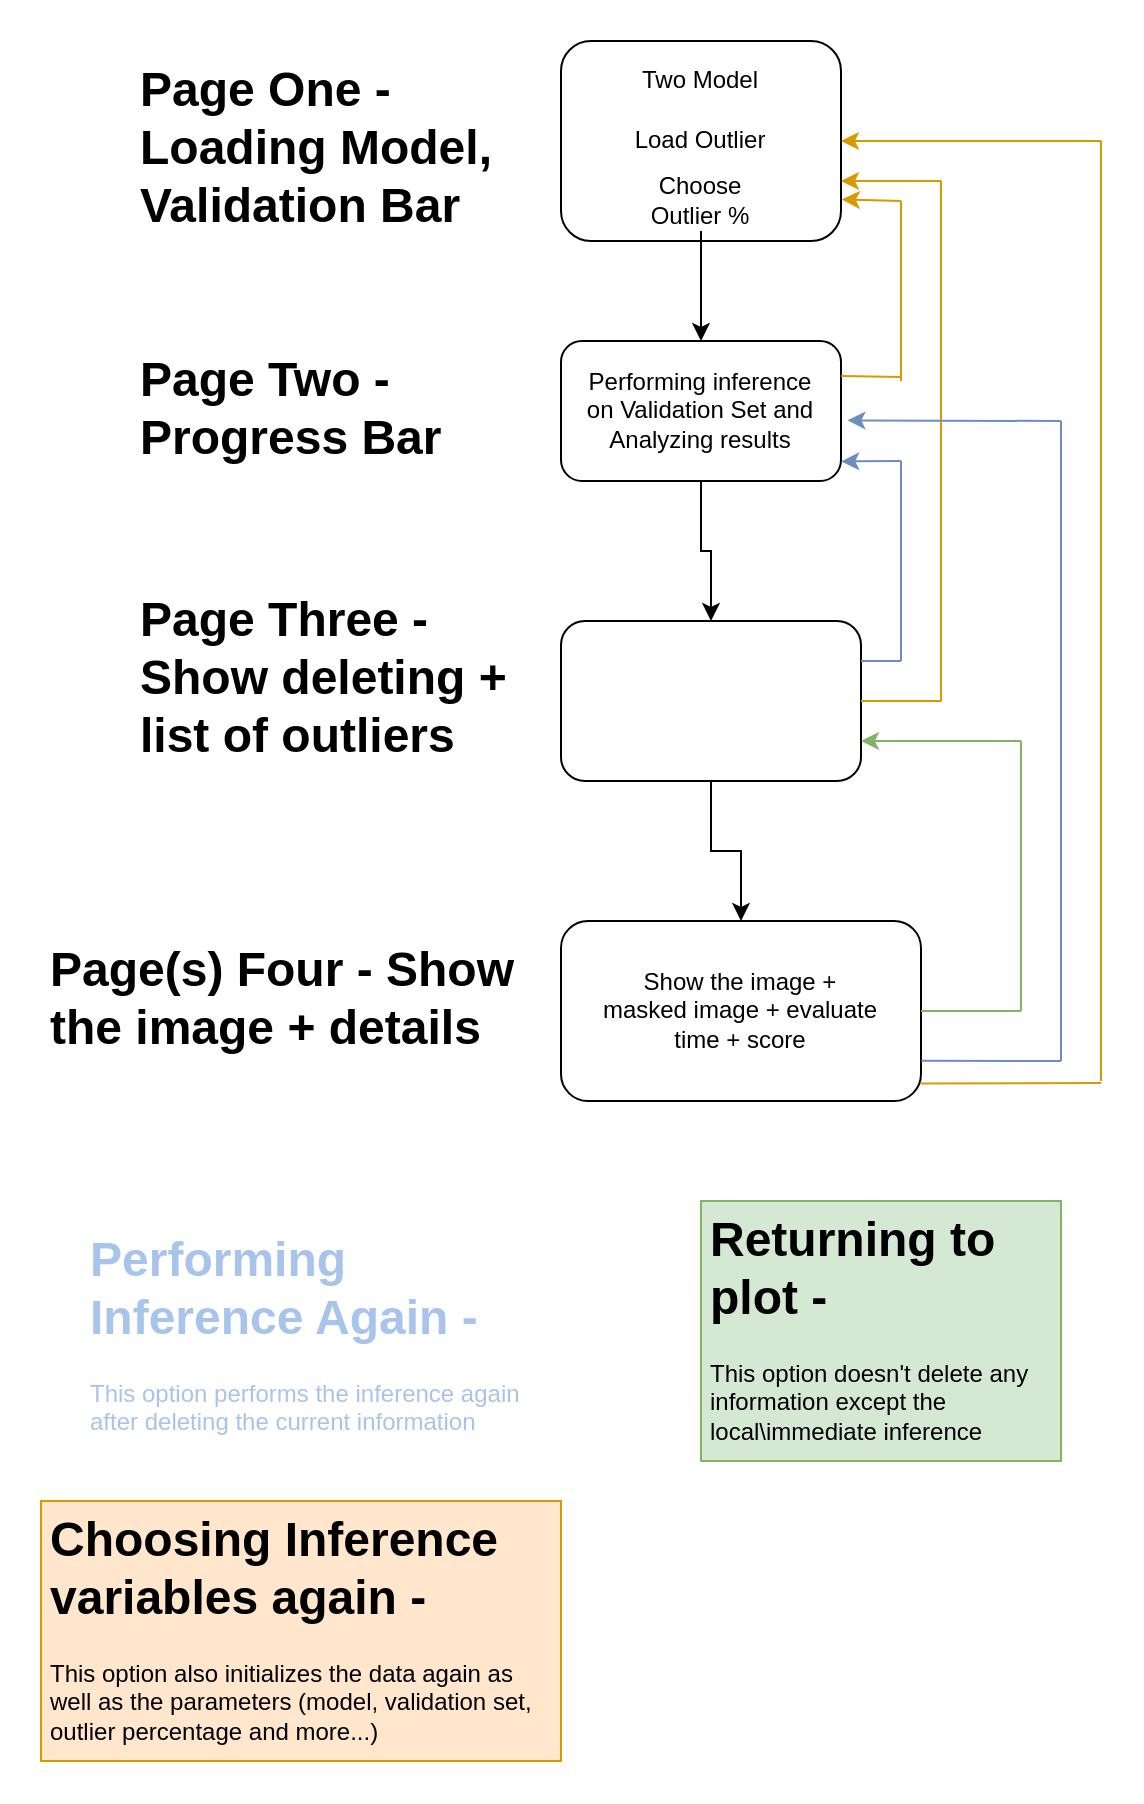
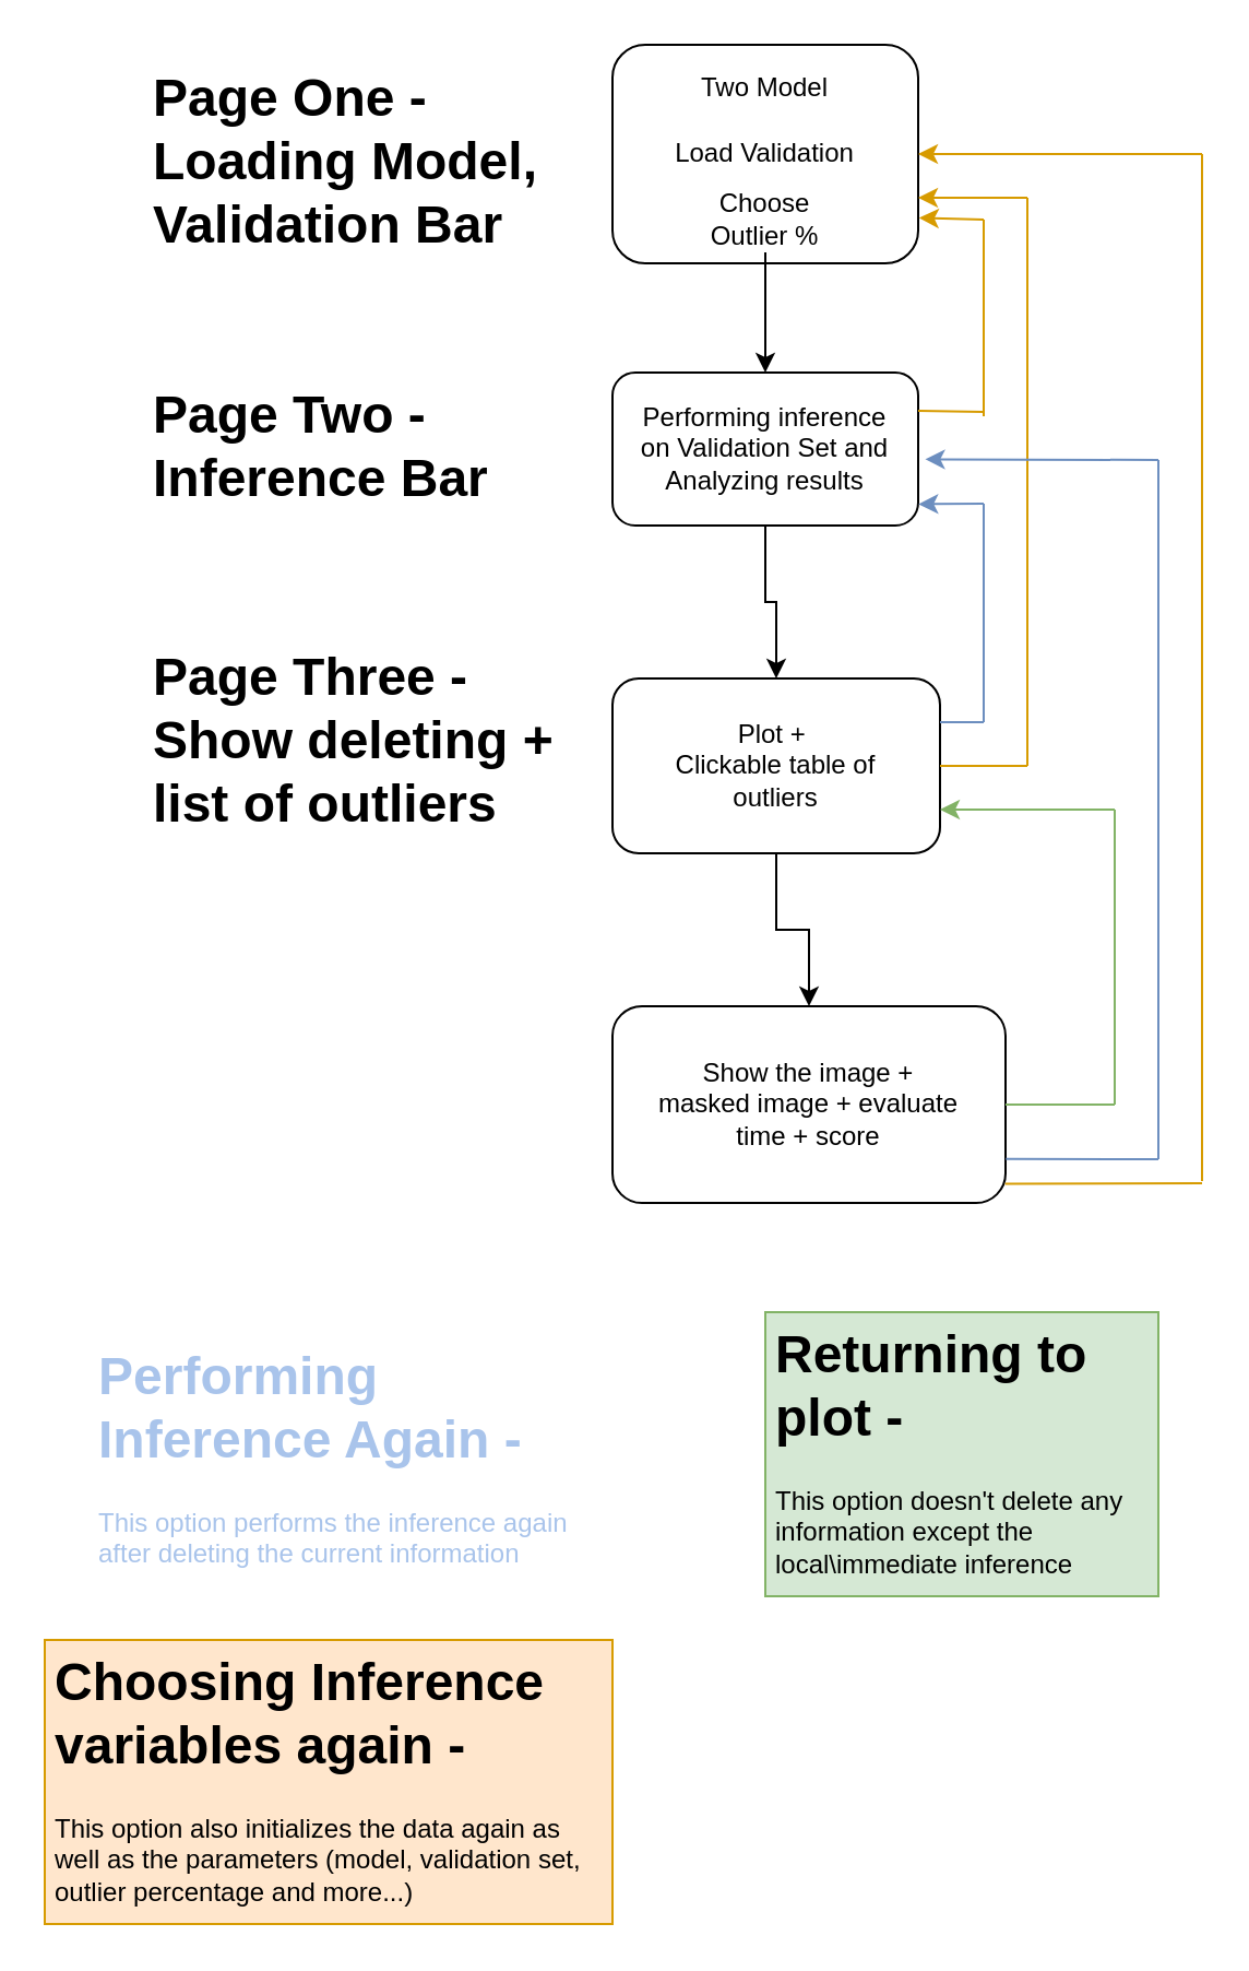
  <mxCell id="0" />
  <mxCell id="1" parent="0" />
  <mxCell id="2" value="" style="rounded=1;whiteSpace=wrap;html=1;" vertex="1" parent="1"><mxGeometry x="280" y="20" width="140" height="100" as="geometry" /></mxCell>
  <mxCell id="3" value="&lt;h1&gt;&lt;span&gt;Page One - Loading Model, Validation Bar&lt;/span&gt;&lt;br&gt;&lt;/h1&gt;" style="text;html=1;strokeColor=none;fillColor=none;spacing=5;spacingTop=-20;whiteSpace=wrap;overflow=hidden;rounded=0;" vertex="1" parent="1"><mxGeometry x="65" y="25" width="215" height="90" as="geometry" /></mxCell>
  <mxCell id="4" value="Two Model" style="text;html=1;strokeColor=none;fillColor=none;align=center;verticalAlign=middle;whiteSpace=wrap;rounded=0;" vertex="1" parent="1"><mxGeometry x="315" y="30" width="70" height="20" as="geometry" /></mxCell>
- <mxCell id="5" value="Load Outlier" style="text;html=1;strokeColor=none;fillColor=none;align=center;verticalAlign=middle;whiteSpace=wrap;rounded=0;" vertex="1" parent="1"><mxGeometry x="300" y="60" width="100" height="20" as="geometry" /></mxCell>
+ <mxCell id="5" value="Load Validation" style="text;html=1;strokeColor=none;fillColor=none;align=center;verticalAlign=middle;whiteSpace=wrap;rounded=0;" vertex="1" parent="1"><mxGeometry x="300" y="60" width="100" height="20" as="geometry" /></mxCell>
  <mxCell id="6" style="edgeStyle=orthogonalEdgeStyle;rounded=0;orthogonalLoop=1;jettySize=auto;html=1;exitX=0.5;exitY=1;exitDx=0;exitDy=0;entryX=0.5;entryY=0;entryDx=0;entryDy=0;" edge="1" parent="1" source="7" target="13"><mxGeometry relative="1" as="geometry" /></mxCell>
  <mxCell id="7" value="" style="rounded=1;whiteSpace=wrap;html=1;" vertex="1" parent="1"><mxGeometry x="280" y="170" width="140" height="70" as="geometry" /></mxCell>
- <mxCell id="8" value="&lt;h1&gt;Page Two - Progress Bar&lt;/h1&gt;" style="text;html=1;strokeColor=none;fillColor=none;spacing=5;spacingTop=-20;whiteSpace=wrap;overflow=hidden;rounded=0;" vertex="1" parent="1"><mxGeometry x="65" y="170" width="163" height="80" as="geometry" /></mxCell>
+ <mxCell id="8" value="&lt;h1&gt;Page Two - Inference Bar&lt;/h1&gt;" style="text;html=1;strokeColor=none;fillColor=none;spacing=5;spacingTop=-20;whiteSpace=wrap;overflow=hidden;rounded=0;" vertex="1" parent="1"><mxGeometry x="65" y="170" width="163" height="80" as="geometry" /></mxCell>
  <mxCell id="9" value="Performing inference on Validation Set and Analyzing results" style="text;html=1;strokeColor=none;fillColor=none;align=center;verticalAlign=middle;whiteSpace=wrap;rounded=0;" vertex="1" parent="1"><mxGeometry x="290" y="180" width="120" height="50" as="geometry" /></mxCell>
  <mxCell id="10" style="edgeStyle=orthogonalEdgeStyle;rounded=0;orthogonalLoop=1;jettySize=auto;html=1;entryX=0.5;entryY=0;entryDx=0;entryDy=0;" edge="1" parent="1" source="11" target="7"><mxGeometry relative="1" as="geometry" /></mxCell>
  <mxCell id="11" value="Choose Outlier %" style="text;html=1;strokeColor=none;fillColor=none;align=center;verticalAlign=middle;whiteSpace=wrap;rounded=0;" vertex="1" parent="1"><mxGeometry x="310" y="85" width="80" height="30" as="geometry" /></mxCell>
  <mxCell id="12" style="edgeStyle=orthogonalEdgeStyle;rounded=0;orthogonalLoop=1;jettySize=auto;html=1;exitX=0.5;exitY=1;exitDx=0;exitDy=0;entryX=0.5;entryY=0;entryDx=0;entryDy=0;" edge="1" parent="1" source="13" target="16"><mxGeometry relative="1" as="geometry" /></mxCell>
  <mxCell id="13" value="" style="rounded=1;whiteSpace=wrap;html=1;" vertex="1" parent="1"><mxGeometry x="280" y="310" width="150" height="80" as="geometry" /></mxCell>
  <mxCell id="14" value="&lt;h1&gt;Page Three - Show deleting + list of outliers&lt;/h1&gt;" style="text;html=1;strokeColor=none;fillColor=none;spacing=5;spacingTop=-20;whiteSpace=wrap;overflow=hidden;rounded=0;" vertex="1" parent="1"><mxGeometry x="65" y="290" width="200" height="100" as="geometry" /></mxCell>
+ <mxCell id="15" value="Plot +&amp;nbsp;&lt;br&gt;Clickable table of outliers" style="text;html=1;strokeColor=none;fillColor=none;align=center;verticalAlign=middle;whiteSpace=wrap;rounded=0;" vertex="1" parent="1"><mxGeometry x="290" y="325" width="130" height="50" as="geometry" /></mxCell>
  <mxCell id="16" value="" style="rounded=1;whiteSpace=wrap;html=1;" vertex="1" parent="1"><mxGeometry x="280" y="460" width="180" height="90" as="geometry" /></mxCell>
- <mxCell id="17" value="&lt;h1&gt;Page(s) Four - Show the image + details&lt;/h1&gt;" style="text;html=1;strokeColor=none;fillColor=none;spacing=5;spacingTop=-20;whiteSpace=wrap;overflow=hidden;rounded=0;" vertex="1" parent="1"><mxGeometry x="20" y="465" width="245" height="80" as="geometry" /></mxCell>
  <mxCell id="18" value="Show the image + masked image + evaluate time + score" style="text;html=1;strokeColor=none;fillColor=none;align=center;verticalAlign=middle;whiteSpace=wrap;rounded=0;" vertex="1" parent="1"><mxGeometry x="300" y="480" width="140" height="50" as="geometry" /></mxCell>
  <mxCell id="19" value="" style="endArrow=none;html=1;exitX=1;exitY=0.25;exitDx=0;exitDy=0;fillColor=#ffe6cc;strokeColor=#d79b00;" edge="1" parent="1" source="7"><mxGeometry width="50" height="50" relative="1" as="geometry"><mxPoint x="480" y="220" as="sourcePoint" /><mxPoint x="450" y="188" as="targetPoint" /></mxGeometry></mxCell>
  <mxCell id="20" value="" style="endArrow=none;html=1;fillColor=#ffe6cc;strokeColor=#d79b00;" edge="1" parent="1"><mxGeometry width="50" height="50" relative="1" as="geometry"><mxPoint x="450" y="190" as="sourcePoint" /><mxPoint x="450" y="100" as="targetPoint" /></mxGeometry></mxCell>
  <mxCell id="21" value="" style="endArrow=classic;html=1;entryX=1.003;entryY=0.792;entryDx=0;entryDy=0;entryPerimeter=0;fillColor=#ffe6cc;strokeColor=#d79b00;" edge="1" parent="1" target="2"><mxGeometry width="50" height="50" relative="1" as="geometry"><mxPoint x="450" y="100" as="sourcePoint" /><mxPoint x="550" y="40" as="targetPoint" /></mxGeometry></mxCell>
  <mxCell id="22" value="" style="endArrow=none;html=1;exitX=1;exitY=0.5;exitDx=0;exitDy=0;fillColor=#ffe6cc;strokeColor=#d79b00;" edge="1" parent="1" source="13"><mxGeometry width="50" height="50" relative="1" as="geometry"><mxPoint x="510" y="290" as="sourcePoint" /><mxPoint x="470" y="350" as="targetPoint" /></mxGeometry></mxCell>
  <mxCell id="23" value="" style="endArrow=none;html=1;fillColor=#ffe6cc;strokeColor=#d79b00;" edge="1" parent="1"><mxGeometry width="50" height="50" relative="1" as="geometry"><mxPoint x="470" y="350" as="sourcePoint" /><mxPoint x="470" y="90" as="targetPoint" /></mxGeometry></mxCell>
  <mxCell id="24" value="" style="endArrow=classic;html=1;entryX=1;entryY=0.7;entryDx=0;entryDy=0;entryPerimeter=0;fillColor=#ffe6cc;strokeColor=#d79b00;" edge="1" parent="1" target="2"><mxGeometry width="50" height="50" relative="1" as="geometry"><mxPoint x="470" y="90" as="sourcePoint" /><mxPoint x="580" y="20" as="targetPoint" /></mxGeometry></mxCell>
  <mxCell id="25" value="" style="endArrow=none;html=1;exitX=0.999;exitY=0.903;exitDx=0;exitDy=0;exitPerimeter=0;fillColor=#ffe6cc;strokeColor=#d79b00;" edge="1" parent="1" source="16"><mxGeometry width="50" height="50" relative="1" as="geometry"><mxPoint x="500" y="480" as="sourcePoint" /><mxPoint x="550" y="541" as="targetPoint" /></mxGeometry></mxCell>
  <mxCell id="26" value="" style="endArrow=none;html=1;fillColor=#ffe6cc;strokeColor=#d79b00;" edge="1" parent="1"><mxGeometry width="50" height="50" relative="1" as="geometry"><mxPoint x="550" y="540" as="sourcePoint" /><mxPoint x="550" y="70" as="targetPoint" /></mxGeometry></mxCell>
  <mxCell id="27" value="" style="endArrow=classic;html=1;entryX=1;entryY=0.5;entryDx=0;entryDy=0;fillColor=#ffe6cc;strokeColor=#d79b00;" edge="1" parent="1" target="2"><mxGeometry width="50" height="50" relative="1" as="geometry"><mxPoint x="550" y="70" as="sourcePoint" /><mxPoint x="600" y="-10" as="targetPoint" /></mxGeometry></mxCell>
  <mxCell id="28" value="" style="endArrow=none;html=1;exitX=1;exitY=0.25;exitDx=0;exitDy=0;fillColor=#dae8fc;strokeColor=#6c8ebf;" edge="1" parent="1" source="13"><mxGeometry width="50" height="50" relative="1" as="geometry"><mxPoint x="400" y="280" as="sourcePoint" /><mxPoint x="450" y="330" as="targetPoint" /></mxGeometry></mxCell>
  <mxCell id="29" value="" style="endArrow=none;html=1;fillColor=#dae8fc;strokeColor=#6c8ebf;" edge="1" parent="1"><mxGeometry width="50" height="50" relative="1" as="geometry"><mxPoint x="450" y="330" as="sourcePoint" /><mxPoint x="450" y="230" as="targetPoint" /></mxGeometry></mxCell>
  <mxCell id="30" value="" style="endArrow=classic;html=1;entryX=1.001;entryY=0.86;entryDx=0;entryDy=0;entryPerimeter=0;fillColor=#dae8fc;strokeColor=#6c8ebf;" edge="1" parent="1" target="7"><mxGeometry width="50" height="50" relative="1" as="geometry"><mxPoint x="450" y="230" as="sourcePoint" /><mxPoint x="640" y="150" as="targetPoint" /></mxGeometry></mxCell>
  <mxCell id="31" value="&lt;h1&gt;&lt;font color=&quot;#a9c4eb&quot;&gt;Performing Inference Again -&lt;/font&gt;&lt;/h1&gt;&lt;div&gt;&lt;font color=&quot;#a9c4eb&quot;&gt;This option performs the inference again after deleting the current information&lt;/font&gt;&lt;/div&gt;" style="text;html=1;strokeColor=none;fillColor=none;spacing=5;spacingTop=-20;whiteSpace=wrap;overflow=hidden;rounded=0;" vertex="1" parent="1"><mxGeometry x="40" y="610" width="225" height="120" as="geometry" /></mxCell>
  <mxCell id="32" value="&lt;h1&gt;Choosing Inference variables again -&amp;nbsp;&lt;/h1&gt;&lt;div&gt;This option also initializes the data again as well as the parameters (model, validation set, outlier percentage and more...)&lt;/div&gt;" style="text;html=1;strokeColor=#d79b00;fillColor=#ffe6cc;spacing=5;spacingTop=-20;whiteSpace=wrap;overflow=hidden;rounded=0;" vertex="1" parent="1"><mxGeometry x="20" y="750" width="260" height="130" as="geometry" /></mxCell>
  <mxCell id="33" value="" style="endArrow=none;html=1;exitX=1.001;exitY=0.776;exitDx=0;exitDy=0;exitPerimeter=0;fillColor=#dae8fc;strokeColor=#6c8ebf;" edge="1" parent="1" source="16"><mxGeometry width="50" height="50" relative="1" as="geometry"><mxPoint x="540" y="505" as="sourcePoint" /><mxPoint x="530" y="530" as="targetPoint" /></mxGeometry></mxCell>
  <mxCell id="34" value="" style="endArrow=none;html=1;fillColor=#dae8fc;strokeColor=#6c8ebf;" edge="1" parent="1"><mxGeometry width="50" height="50" relative="1" as="geometry"><mxPoint x="530" y="530" as="sourcePoint" /><mxPoint x="530" y="210" as="targetPoint" /></mxGeometry></mxCell>
  <mxCell id="35" value="" style="endArrow=classic;html=1;entryX=1.023;entryY=0.567;entryDx=0;entryDy=0;entryPerimeter=0;fillColor=#dae8fc;strokeColor=#6c8ebf;" edge="1" parent="1" target="7"><mxGeometry width="50" height="50" relative="1" as="geometry"><mxPoint x="530" y="210" as="sourcePoint" /><mxPoint x="710" y="180" as="targetPoint" /></mxGeometry></mxCell>
  <mxCell id="36" value="" style="endArrow=none;html=1;exitX=1;exitY=0.5;exitDx=0;exitDy=0;fillColor=#d5e8d4;strokeColor=#82b366;" edge="1" parent="1" source="16"><mxGeometry width="50" height="50" relative="1" as="geometry"><mxPoint x="600" y="460" as="sourcePoint" /><mxPoint x="510" y="505" as="targetPoint" /></mxGeometry></mxCell>
  <mxCell id="37" value="" style="endArrow=none;html=1;fillColor=#d5e8d4;strokeColor=#82b366;" edge="1" parent="1"><mxGeometry width="50" height="50" relative="1" as="geometry"><mxPoint x="510" y="505" as="sourcePoint" /><mxPoint x="510" y="370" as="targetPoint" /></mxGeometry></mxCell>
  <mxCell id="38" value="" style="endArrow=classic;html=1;entryX=1;entryY=0.75;entryDx=0;entryDy=0;fillColor=#d5e8d4;strokeColor=#82b366;" edge="1" parent="1" target="13"><mxGeometry width="50" height="50" relative="1" as="geometry"><mxPoint x="510" y="370" as="sourcePoint" /><mxPoint x="650" y="310" as="targetPoint" /></mxGeometry></mxCell>
  <mxCell id="39" value="&lt;h1&gt;Returning to plot -&amp;nbsp;&lt;/h1&gt;&lt;div&gt;This option doesn't delete any information except the local\immediate inference&lt;/div&gt;" style="text;html=1;strokeColor=#82b366;fillColor=#d5e8d4;spacing=5;spacingTop=-20;whiteSpace=wrap;overflow=hidden;rounded=0;" vertex="1" parent="1"><mxGeometry x="350" y="600" width="180" height="130" as="geometry" /></mxCell>
